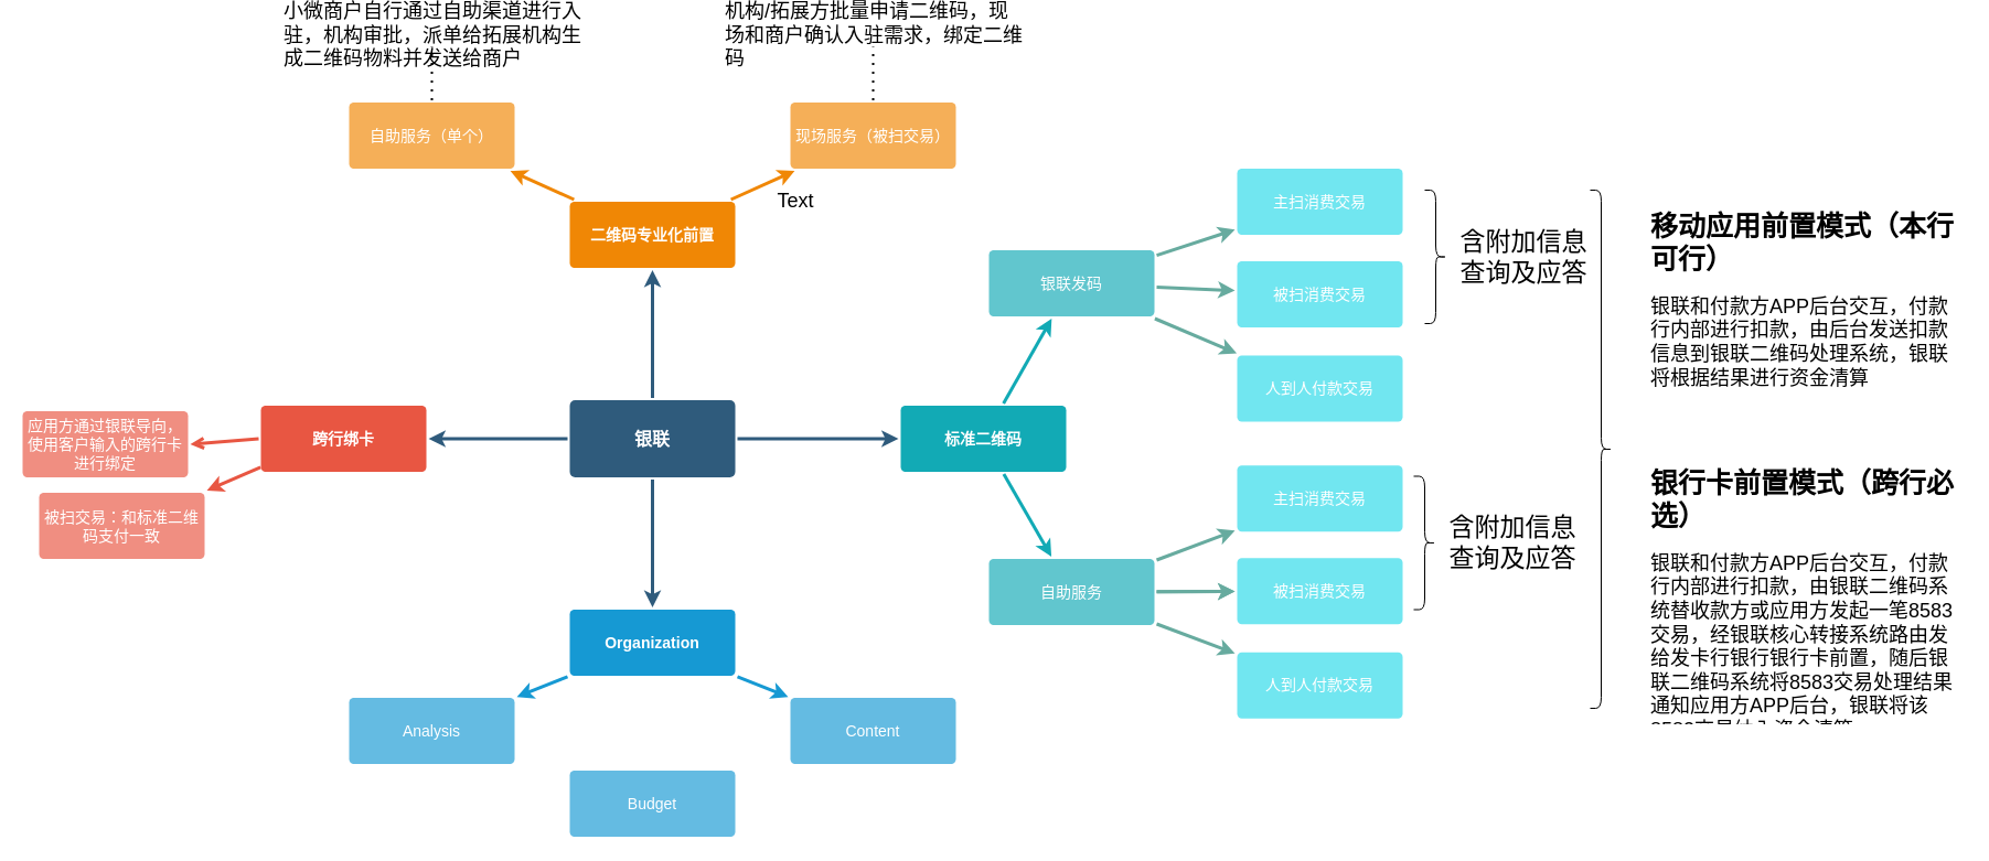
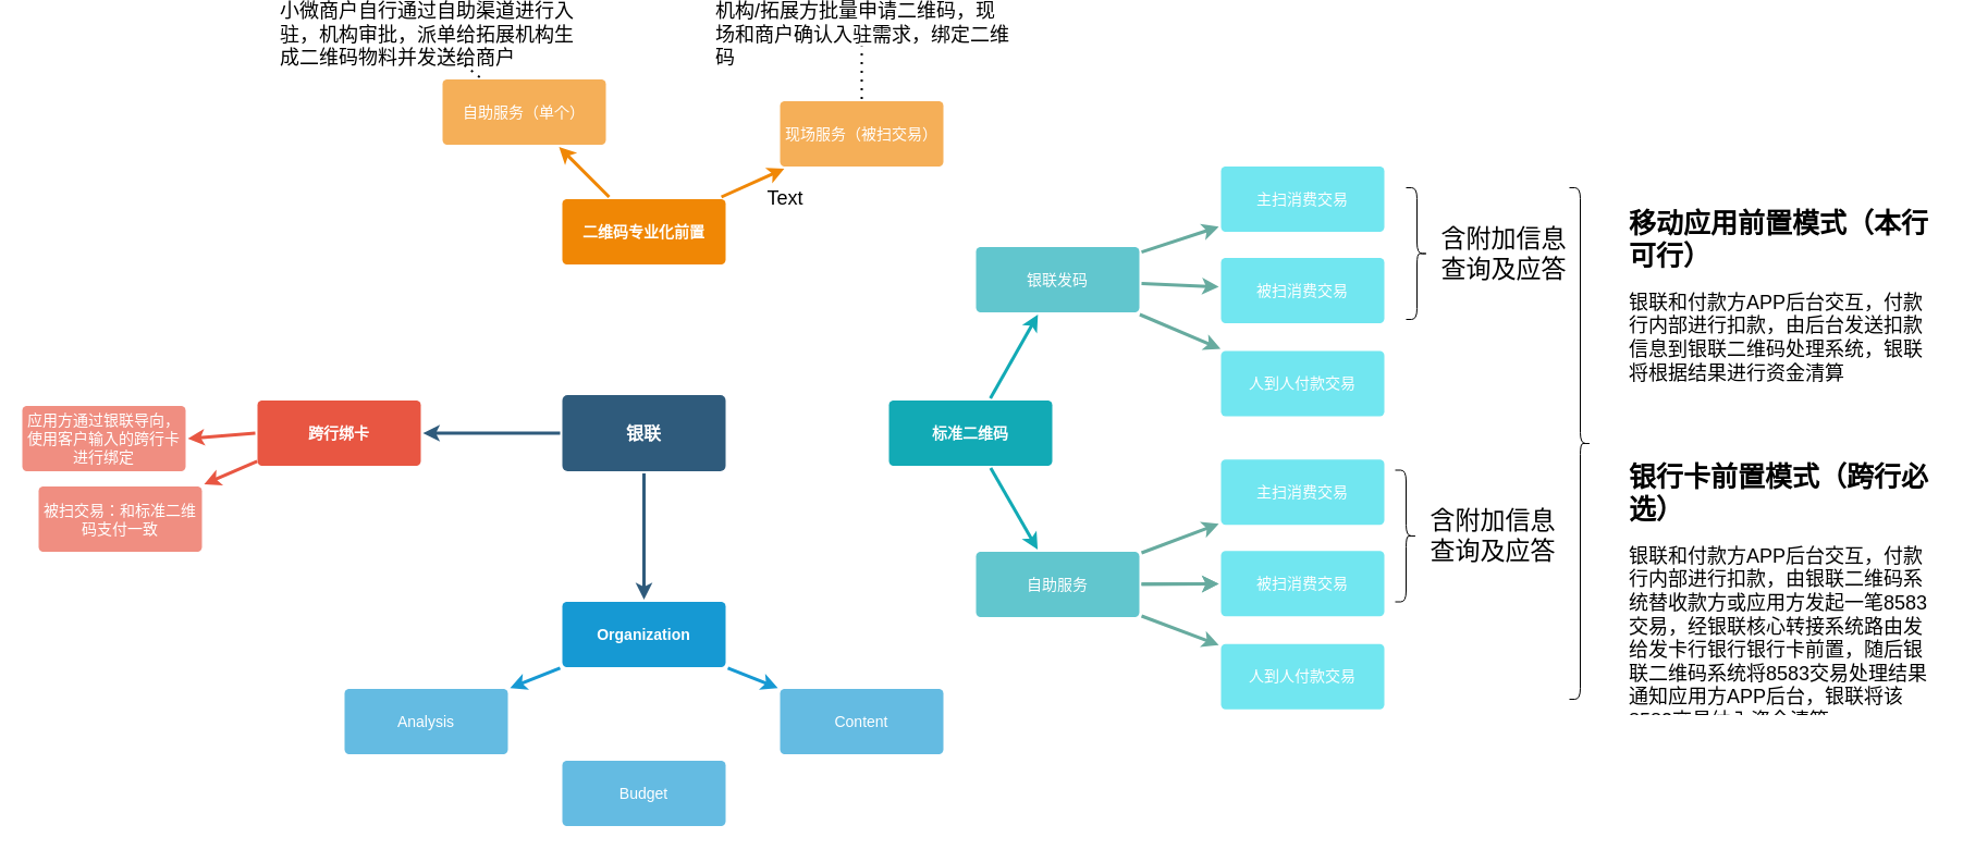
  <mxCell id="0" />
  <mxCell id="1" parent="0" />
- <mxCell id="2" value="" style="edgeStyle=none;rounded=0;jumpStyle=none;html=1;shadow=0;labelBackgroundColor=none;startArrow=none;startFill=0;endArrow=classic;endFill=1;jettySize=auto;orthogonalLoop=1;strokeColor=#2F5B7C;strokeWidth=3;fontFamily=Helvetica;fontSize=16;fontColor=#23445D;spacing=5;" parent="1" source="6" target="14" edge="1"><mxGeometry relative="1" as="geometry" /></mxCell>
- <mxCell id="3" value="" style="edgeStyle=none;rounded=0;jumpStyle=none;html=1;shadow=0;labelBackgroundColor=none;startArrow=none;startFill=0;endArrow=classic;endFill=1;jettySize=auto;orthogonalLoop=1;strokeColor=#2F5B7C;strokeWidth=3;fontFamily=Helvetica;fontSize=16;fontColor=#23445D;spacing=5;" parent="1" source="6" target="19" edge="1"><mxGeometry relative="1" as="geometry" /></mxCell>
  <mxCell id="4" value="" style="edgeStyle=none;rounded=0;jumpStyle=none;html=1;shadow=0;labelBackgroundColor=none;startArrow=none;startFill=0;endArrow=classic;endFill=1;jettySize=auto;orthogonalLoop=1;strokeColor=#2F5B7C;strokeWidth=3;fontFamily=Helvetica;fontSize=16;fontColor=#23445D;spacing=5;" parent="1" source="6" target="10" edge="1"><mxGeometry relative="1" as="geometry" /></mxCell>
  <mxCell id="5" value="" style="edgeStyle=none;rounded=0;jumpStyle=none;html=1;shadow=0;labelBackgroundColor=none;startArrow=none;startFill=0;endArrow=classic;endFill=1;jettySize=auto;orthogonalLoop=1;strokeColor=#2F5B7C;strokeWidth=3;fontFamily=Helvetica;fontSize=16;fontColor=#23445D;spacing=5;" parent="1" source="6" target="7" edge="1"><mxGeometry relative="1" as="geometry" /></mxCell>
  <mxCell id="6" value="银联" style="rounded=1;whiteSpace=wrap;html=1;shadow=0;labelBackgroundColor=none;strokeColor=none;strokeWidth=3;fillColor=#2F5B7C;fontFamily=Helvetica;fontSize=16;fontColor=#FFFFFF;align=center;fontStyle=1;spacing=5;arcSize=7;perimeterSpacing=2;" parent="1" vertex="1"><mxGeometry x="516" y="360.5" width="150" height="70" as="geometry" /></mxCell>
  <mxCell id="7" value="跨行绑卡" style="rounded=1;whiteSpace=wrap;html=1;shadow=0;labelBackgroundColor=none;strokeColor=none;strokeWidth=3;fillColor=#e85642;fontFamily=Helvetica;fontSize=14;fontColor=#FFFFFF;align=center;spacing=5;fontStyle=1;arcSize=7;perimeterSpacing=2;" parent="1" vertex="1"><mxGeometry x="236" y="365.5" width="150" height="60" as="geometry" /></mxCell>
  <mxCell id="8" value="" style="edgeStyle=none;rounded=0;jumpStyle=none;html=1;shadow=0;labelBackgroundColor=none;startArrow=none;startFill=0;endArrow=classic;endFill=1;jettySize=auto;orthogonalLoop=1;strokeColor=#1699D3;strokeWidth=3;fontFamily=Helvetica;fontSize=14;fontColor=#FFFFFF;spacing=5;" parent="1" source="10" target="13" edge="1"><mxGeometry relative="1" as="geometry" /></mxCell>
  <mxCell id="9" value="" style="edgeStyle=none;rounded=0;jumpStyle=none;html=1;shadow=0;labelBackgroundColor=none;startArrow=none;startFill=0;endArrow=classic;endFill=1;jettySize=auto;orthogonalLoop=1;strokeColor=#1699D3;strokeWidth=3;fontFamily=Helvetica;fontSize=14;fontColor=#FFFFFF;spacing=5;" parent="1" source="10" target="11" edge="1"><mxGeometry relative="1" as="geometry" /></mxCell>
  <mxCell id="10" value="Organization" style="rounded=1;whiteSpace=wrap;html=1;shadow=0;labelBackgroundColor=none;strokeColor=none;strokeWidth=3;fillColor=#1699d3;fontFamily=Helvetica;fontSize=14;fontColor=#FFFFFF;align=center;spacing=5;fontStyle=1;arcSize=7;perimeterSpacing=2;" parent="1" vertex="1"><mxGeometry x="516" y="550.5" width="150" height="60" as="geometry" /></mxCell>
  <mxCell id="11" value="Content" style="rounded=1;whiteSpace=wrap;html=1;shadow=0;labelBackgroundColor=none;strokeColor=none;strokeWidth=3;fillColor=#64bbe2;fontFamily=Helvetica;fontSize=14;fontColor=#FFFFFF;align=center;spacing=5;arcSize=7;perimeterSpacing=2;" parent="1" vertex="1"><mxGeometry x="716" y="630.5" width="150" height="60" as="geometry" /></mxCell>
  <mxCell id="12" value="Budget" style="rounded=1;whiteSpace=wrap;html=1;shadow=0;labelBackgroundColor=none;strokeColor=none;strokeWidth=3;fillColor=#64bbe2;fontFamily=Helvetica;fontSize=14;fontColor=#FFFFFF;align=center;spacing=5;arcSize=7;perimeterSpacing=2;" parent="1" vertex="1"><mxGeometry x="516" y="696.5" width="150" height="60" as="geometry" /></mxCell>
  <mxCell id="13" value="Analysis" style="rounded=1;whiteSpace=wrap;html=1;shadow=0;labelBackgroundColor=none;strokeColor=none;strokeWidth=3;fillColor=#64bbe2;fontFamily=Helvetica;fontSize=14;fontColor=#FFFFFF;align=center;spacing=5;arcSize=7;perimeterSpacing=2;" parent="1" vertex="1"><mxGeometry x="316" y="630.5" width="150" height="60" as="geometry" /></mxCell>
  <mxCell id="14" value="二维码专业化前置" style="rounded=1;whiteSpace=wrap;html=1;shadow=0;labelBackgroundColor=none;strokeColor=none;strokeWidth=3;fillColor=#F08705;fontFamily=Helvetica;fontSize=14;fontColor=#FFFFFF;align=center;spacing=5;fontStyle=1;arcSize=7;perimeterSpacing=2;" parent="1" vertex="1"><mxGeometry x="516" y="180.5" width="150" height="60" as="geometry" /></mxCell>
  <mxCell id="15" value="现场服务（被扫交易）" style="rounded=1;whiteSpace=wrap;html=1;shadow=0;labelBackgroundColor=none;strokeColor=none;strokeWidth=3;fillColor=#f5af58;fontFamily=Helvetica;fontSize=14;fontColor=#FFFFFF;align=center;spacing=5;arcSize=7;perimeterSpacing=2;" parent="1" vertex="1"><mxGeometry x="716" y="90.5" width="150" height="60" as="geometry" /></mxCell>
  <mxCell id="16" value="" style="edgeStyle=none;rounded=0;jumpStyle=none;html=1;shadow=0;labelBackgroundColor=none;startArrow=none;startFill=0;endArrow=classic;endFill=1;jettySize=auto;orthogonalLoop=1;strokeColor=#F08705;strokeWidth=3;fontFamily=Helvetica;fontSize=14;fontColor=#FFFFFF;spacing=5;" parent="1" source="14" target="15" edge="1"><mxGeometry relative="1" as="geometry" /></mxCell>
- <mxCell id="17" value="自助服务（单个）" style="rounded=1;whiteSpace=wrap;html=1;shadow=0;labelBackgroundColor=none;strokeColor=none;strokeWidth=3;fillColor=#f5af58;fontFamily=Helvetica;fontSize=14;fontColor=#FFFFFF;align=center;spacing=5;arcSize=7;perimeterSpacing=2;" parent="1" vertex="1"><mxGeometry x="316" y="90.5" width="150" height="60" as="geometry" /></mxCell>
+ <mxCell id="17" value="自助服务（单个）" style="rounded=1;whiteSpace=wrap;html=1;shadow=0;labelBackgroundColor=none;strokeColor=none;strokeWidth=3;fillColor=#f5af58;fontFamily=Helvetica;fontSize=14;fontColor=#FFFFFF;align=center;spacing=5;arcSize=7;perimeterSpacing=2;" parent="1" vertex="1"><mxGeometry x="406" y="70.5" width="150" height="60" as="geometry" /></mxCell>
  <mxCell id="18" value="" style="edgeStyle=none;rounded=0;jumpStyle=none;html=1;shadow=0;labelBackgroundColor=none;startArrow=none;startFill=0;endArrow=classic;endFill=1;jettySize=auto;orthogonalLoop=1;strokeColor=#F08705;strokeWidth=3;fontFamily=Helvetica;fontSize=14;fontColor=#FFFFFF;spacing=5;" parent="1" source="14" target="17" edge="1"><mxGeometry relative="1" as="geometry" /></mxCell>
  <mxCell id="19" value="标准二维码" style="rounded=1;whiteSpace=wrap;html=1;shadow=0;labelBackgroundColor=none;strokeColor=none;strokeWidth=3;fillColor=#12aab5;fontFamily=Helvetica;fontSize=14;fontColor=#FFFFFF;align=center;spacing=5;fontStyle=1;arcSize=7;perimeterSpacing=2;" parent="1" vertex="1"><mxGeometry x="816" y="365.5" width="150" height="60" as="geometry" /></mxCell>
  <mxCell id="20" value="" style="edgeStyle=none;rounded=0;orthogonalLoop=1;jettySize=auto;html=1;strokeColor=#67AB9F;strokeWidth=3;" parent="1" source="21" target="29" edge="1"><mxGeometry relative="1" as="geometry" /></mxCell>
  <mxCell id="21" value="自助服务" style="rounded=1;whiteSpace=wrap;html=1;shadow=0;labelBackgroundColor=none;strokeColor=none;strokeWidth=3;fillColor=#61c6ce;fontFamily=Helvetica;fontSize=14;fontColor=#FFFFFF;align=center;spacing=5;fontStyle=0;arcSize=7;perimeterSpacing=2;" parent="1" vertex="1"><mxGeometry x="896" y="504.5" width="150" height="60" as="geometry" /></mxCell>
  <mxCell id="22" value="" style="edgeStyle=none;rounded=1;jumpStyle=none;html=1;shadow=0;labelBackgroundColor=none;startArrow=none;startFill=0;jettySize=auto;orthogonalLoop=1;strokeColor=#12AAB5;strokeWidth=3;fontFamily=Helvetica;fontSize=14;fontColor=#FFFFFF;spacing=5;fontStyle=1;fillColor=#b0e3e6;" parent="1" source="19" target="21" edge="1"><mxGeometry relative="1" as="geometry" /></mxCell>
  <mxCell id="23" value="银联发码" style="rounded=1;whiteSpace=wrap;html=1;shadow=0;labelBackgroundColor=none;strokeColor=none;strokeWidth=3;fillColor=#61c6ce;fontFamily=Helvetica;fontSize=14;fontColor=#FFFFFF;align=center;spacing=5;fontStyle=0;arcSize=7;perimeterSpacing=2;" parent="1" vertex="1"><mxGeometry x="896" y="224.5" width="150" height="60" as="geometry" /></mxCell>
  <mxCell id="24" value="" style="edgeStyle=none;rounded=1;jumpStyle=none;html=1;shadow=0;labelBackgroundColor=none;startArrow=none;startFill=0;jettySize=auto;orthogonalLoop=1;strokeColor=#12AAB5;strokeWidth=3;fontFamily=Helvetica;fontSize=14;fontColor=#FFFFFF;spacing=5;fontStyle=1;fillColor=#b0e3e6;" parent="1" source="19" target="23" edge="1"><mxGeometry relative="1" as="geometry" /></mxCell>
  <mxCell id="25" value="主扫消费交易" style="rounded=1;whiteSpace=wrap;html=1;shadow=0;labelBackgroundColor=none;strokeColor=none;strokeWidth=3;fontFamily=Helvetica;fontSize=14;fontColor=#FFFFFF;align=center;spacing=5;fontStyle=0;arcSize=7;perimeterSpacing=2;fillColor=#71E6F0;" parent="1" vertex="1"><mxGeometry x="1121" y="150.5" width="150" height="60" as="geometry" /></mxCell>
  <mxCell id="26" value="被扫消费交易" style="rounded=1;whiteSpace=wrap;html=1;shadow=0;labelBackgroundColor=none;strokeColor=none;strokeWidth=3;fontFamily=Helvetica;fontSize=14;fontColor=#FFFFFF;align=center;spacing=5;fontStyle=0;arcSize=7;perimeterSpacing=2;fillColor=#71E6F0;" parent="1" vertex="1"><mxGeometry x="1121" y="234.5" width="150" height="60" as="geometry" /></mxCell>
  <mxCell id="27" value="人到人付款交易" style="rounded=1;whiteSpace=wrap;html=1;shadow=0;labelBackgroundColor=none;strokeColor=none;strokeWidth=3;fontFamily=Helvetica;fontSize=14;fontColor=#FFFFFF;align=center;spacing=5;fontStyle=0;arcSize=7;perimeterSpacing=2;fillColor=#71E6F0;" parent="1" vertex="1"><mxGeometry x="1121" y="320" width="150" height="60" as="geometry" /></mxCell>
  <mxCell id="28" value="主扫消费交易" style="rounded=1;whiteSpace=wrap;html=1;shadow=0;labelBackgroundColor=none;strokeColor=none;strokeWidth=3;fontFamily=Helvetica;fontSize=14;fontColor=#FFFFFF;align=center;spacing=5;fontStyle=0;arcSize=7;perimeterSpacing=2;fillColor=#71E6F0;" parent="1" vertex="1"><mxGeometry x="1121" y="419.75" width="150" height="60" as="geometry" /></mxCell>
  <mxCell id="29" value="被扫消费交易" style="rounded=1;whiteSpace=wrap;html=1;shadow=0;labelBackgroundColor=none;strokeColor=none;strokeWidth=3;fontFamily=Helvetica;fontSize=14;fontColor=#FFFFFF;align=center;spacing=5;fontStyle=0;arcSize=7;perimeterSpacing=2;fillColor=#71E6F0;" parent="1" vertex="1"><mxGeometry x="1121" y="503.75" width="150" height="60" as="geometry" /></mxCell>
  <mxCell id="30" value="人到人付款交易" style="rounded=1;whiteSpace=wrap;html=1;shadow=0;labelBackgroundColor=none;strokeColor=none;strokeWidth=3;fontFamily=Helvetica;fontSize=14;fontColor=#FFFFFF;align=center;spacing=5;fontStyle=0;arcSize=7;perimeterSpacing=2;fillColor=#71E6F0;" parent="1" vertex="1"><mxGeometry x="1121" y="589.25" width="150" height="60" as="geometry" /></mxCell>
  <mxCell id="31" value="" style="endArrow=classic;html=1;strokeWidth=3;strokeColor=#67AB9F;" parent="1" source="23" target="25" edge="1"><mxGeometry width="50" height="50" relative="1" as="geometry"><mxPoint x="1011" y="450" as="sourcePoint" /><mxPoint x="1061" y="400" as="targetPoint" /></mxGeometry></mxCell>
  <mxCell id="32" value="" style="endArrow=classic;html=1;strokeWidth=3;strokeColor=#67AB9F;" parent="1" source="23" target="26" edge="1"><mxGeometry width="50" height="50" relative="1" as="geometry"><mxPoint x="1058" y="239.176" as="sourcePoint" /><mxPoint x="1129" y="215.824" as="targetPoint" /></mxGeometry></mxCell>
  <mxCell id="33" value="" style="endArrow=classic;html=1;strokeWidth=3;strokeColor=#67AB9F;" parent="1" source="23" target="27" edge="1"><mxGeometry width="50" height="50" relative="1" as="geometry"><mxPoint x="1058" y="267.922" as="sourcePoint" /><mxPoint x="1129" y="271.078" as="targetPoint" /></mxGeometry></mxCell>
  <mxCell id="34" value="" style="endArrow=classic;html=1;strokeWidth=3;strokeColor=#67AB9F;" parent="1" source="21" target="28" edge="1"><mxGeometry width="50" height="50" relative="1" as="geometry"><mxPoint x="1048.39" y="503.356" as="sourcePoint" /><mxPoint x="1119.39" y="480.004" as="targetPoint" /></mxGeometry></mxCell>
  <mxCell id="35" value="" style="endArrow=classic;html=1;strokeWidth=3;strokeColor=#67AB9F;" parent="1" source="21" target="29" edge="1"><mxGeometry width="50" height="50" relative="1" as="geometry"><mxPoint x="1048.39" y="532.102" as="sourcePoint" /><mxPoint x="1119.39" y="535.258" as="targetPoint" /></mxGeometry></mxCell>
  <mxCell id="36" value="" style="endArrow=classic;html=1;strokeWidth=3;strokeColor=#67AB9F;" parent="1" source="21" target="30" edge="1"><mxGeometry width="50" height="50" relative="1" as="geometry"><mxPoint x="1046.783" y="560.68" as="sourcePoint" /><mxPoint x="1120.997" y="592.18" as="targetPoint" /></mxGeometry></mxCell>
  <mxCell id="37" value="&lt;h1 style=&quot;font-size: 25px&quot;&gt;移动应用前置模式（本行可行）&lt;/h1&gt;&lt;p style=&quot;font-size: 18px&quot;&gt;银联和付款方APP后台交互，付款行内部进行扣款，由后台发送扣款信息到银联二维码处理系统，银联将根据结果进行资金清算&lt;/p&gt;" style="text;html=1;strokeColor=none;fillColor=none;spacing=5;spacingTop=-20;whiteSpace=wrap;overflow=hidden;rounded=0;fontSize=18;" parent="1" vertex="1"><mxGeometry x="1491" y="180.5" width="290" height="170" as="geometry" /></mxCell>
  <mxCell id="38" value="&lt;h1 style=&quot;font-size: 25px&quot;&gt;银行卡前置模式（跨行必选）&lt;/h1&gt;&lt;p style=&quot;font-size: 18px&quot;&gt;银联和付款方APP后台交互，付款行内部进行扣款，由银联二维码系统替收款方或应用方发起一笔8583交易，经银联核心转接系统路由发给发卡行银行银行卡前置，随后银联二维码系统将8583交易处理结果通知应用方APP后台，银联将该8583交易纳入资金清算&lt;/p&gt;" style="text;html=1;strokeColor=none;fillColor=none;spacing=5;spacingTop=-20;whiteSpace=wrap;overflow=hidden;rounded=0;fontSize=18;" parent="1" vertex="1"><mxGeometry x="1491" y="414.25" width="290" height="240.5" as="geometry" /></mxCell>
  <mxCell id="39" value="" style="shape=curlyBracket;whiteSpace=wrap;html=1;rounded=1;flipH=1;fontSize=18;fillColor=#71E6F0;" parent="1" vertex="1"><mxGeometry x="1441" y="170" width="20" height="470" as="geometry" /></mxCell>
  <mxCell id="40" value="Text" style="text;html=1;strokeColor=none;fillColor=none;align=center;verticalAlign=middle;whiteSpace=wrap;rounded=0;fontSize=18;" parent="1" vertex="1"><mxGeometry x="701" y="170" width="40" height="20" as="geometry" /></mxCell>
  <mxCell id="41" value="小微商户自行通过自助渠道进行入驻，机构审批，派单给拓展机构生成二维码物料并发送给商户" style="text;html=1;strokeColor=none;fillColor=none;align=left;verticalAlign=middle;whiteSpace=wrap;rounded=0;fontSize=18;labelPosition=center;verticalLabelPosition=middle;dashed=1;dashPattern=1 1;strokeWidth=4;" parent="1" vertex="1"><mxGeometry x="254.75" y="20" width="272.5" height="20" as="geometry" /></mxCell>
  <mxCell id="42" value="" style="endArrow=none;dashed=1;html=1;dashPattern=1 3;strokeWidth=2;fontSize=18;" parent="1" source="17" target="41" edge="1"><mxGeometry width="50" height="50" relative="1" as="geometry"><mxPoint x="691" y="160" as="sourcePoint" /><mxPoint x="341" y="70" as="targetPoint" /></mxGeometry></mxCell>
  <mxCell id="43" value="机构/拓展方批量申请二维码，现场和商户确认入驻需求，绑定二维码" style="text;html=1;strokeColor=none;fillColor=none;align=left;verticalAlign=middle;whiteSpace=wrap;rounded=0;fontSize=18;labelPosition=center;verticalLabelPosition=middle;" parent="1" vertex="1"><mxGeometry x="654.75" y="20" width="272.5" height="20" as="geometry" /></mxCell>
  <mxCell id="44" value="" style="endArrow=none;dashed=1;html=1;dashPattern=1 3;strokeWidth=2;fontSize=18;" parent="1" source="15" edge="1"><mxGeometry width="50" height="50" relative="1" as="geometry"><mxPoint x="791" y="88.5" as="sourcePoint" /><mxPoint x="791" y="40" as="targetPoint" /></mxGeometry></mxCell>
  <mxCell id="45" value="应用方通过银联导向，使用客户输入的跨行卡进行绑定" style="rounded=1;whiteSpace=wrap;html=1;shadow=0;labelBackgroundColor=none;strokeColor=none;strokeWidth=3;fillColor=#f08e81;fontFamily=Helvetica;fontSize=14;fontColor=#FFFFFF;align=center;spacing=5;fontStyle=0;arcSize=7;perimeterSpacing=2;" vertex="1" parent="1"><mxGeometry x="20" y="370.5" width="150" height="60" as="geometry" /></mxCell>
  <mxCell id="46" value="被扫交易：和标准二维码支付一致" style="rounded=1;whiteSpace=wrap;html=1;shadow=0;labelBackgroundColor=none;strokeColor=none;strokeWidth=3;fillColor=#f08e81;fontFamily=Helvetica;fontSize=14;fontColor=#FFFFFF;align=center;spacing=5;fontStyle=0;arcSize=7;perimeterSpacing=2;" vertex="1" parent="1"><mxGeometry x="35" y="444.5" width="150" height="60" as="geometry" /></mxCell>
- <mxCell id="47" value="" style="edgeStyle=none;rounded=1;jumpStyle=none;html=1;shadow=0;labelBackgroundColor=none;startArrow=none;startFill=0;jettySize=auto;orthogonalLoop=1;strokeColor=#E85642;strokeWidth=3;fontFamily=Helvetica;fontSize=14;fontColor=#FFFFFF;spacing=5;fontStyle=1;fillColor=#b0e3e6;exitX=0;exitY=0.5;exitDx=0;exitDy=0;entryX=1;entryY=0.5;entryDx=0;entryDy=0;endArrow=open;" edge="1" parent="1" source="7" target="45"><mxGeometry relative="1" as="geometry"><mxPoint x="244" y="374.47" as="sourcePoint" /><mxPoint x="197" y="355.53" as="targetPoint" /></mxGeometry></mxCell>
+ <mxCell id="47" value="" style="edgeStyle=none;rounded=1;jumpStyle=none;html=1;shadow=0;labelBackgroundColor=none;startArrow=none;startFill=0;jettySize=auto;orthogonalLoop=1;strokeColor=#E85642;strokeWidth=3;fontFamily=Helvetica;fontSize=14;fontColor=#FFFFFF;spacing=5;fontStyle=1;fillColor=#b0e3e6;exitX=0;exitY=0.5;exitDx=0;exitDy=0;entryX=1;entryY=0.5;entryDx=0;entryDy=0;" edge="1" parent="1" source="7" target="45"><mxGeometry relative="1" as="geometry"><mxPoint x="244" y="374.47" as="sourcePoint" /><mxPoint x="197" y="355.53" as="targetPoint" /></mxGeometry></mxCell>
  <mxCell id="48" value="" style="edgeStyle=none;rounded=1;jumpStyle=none;html=1;shadow=0;labelBackgroundColor=none;startArrow=none;startFill=0;jettySize=auto;orthogonalLoop=1;strokeColor=#E85642;strokeWidth=3;fontFamily=Helvetica;fontSize=14;fontColor=#FFFFFF;spacing=5;fontStyle=1;fillColor=#b0e3e6;exitX=0.011;exitY=0.904;exitDx=0;exitDy=0;entryX=1;entryY=0;entryDx=0;entryDy=0;exitPerimeter=0;" edge="1" parent="1" source="7" target="46"><mxGeometry relative="1" as="geometry"><mxPoint x="244" y="405.5" as="sourcePoint" /><mxPoint x="197" y="415" as="targetPoint" /></mxGeometry></mxCell>
  <mxCell id="49" value="" style="shape=curlyBracket;whiteSpace=wrap;html=1;rounded=1;flipH=1;fontSize=18;fillColor=#71E6F0;" vertex="1" parent="1"><mxGeometry x="1291" y="170" width="20" height="121" as="geometry" /></mxCell>
  <mxCell id="50" value="含附加信息查询及应答" style="text;html=1;strokeColor=none;fillColor=none;align=center;verticalAlign=middle;whiteSpace=wrap;rounded=0;fontSize=23;" vertex="1" parent="1"><mxGeometry x="1321" y="200.75" width="120" height="59.5" as="geometry" /></mxCell>
  <mxCell id="51" value="" style="shape=curlyBracket;whiteSpace=wrap;html=1;rounded=1;flipH=1;fontSize=18;fillColor=#71E6F0;" vertex="1" parent="1"><mxGeometry x="1281" y="429.5" width="20" height="121" as="geometry" /></mxCell>
  <mxCell id="52" value="含附加信息查询及应答" style="text;html=1;strokeColor=none;fillColor=none;align=center;verticalAlign=middle;whiteSpace=wrap;rounded=0;fontSize=23;" vertex="1" parent="1"><mxGeometry x="1311" y="460.25" width="120" height="59.5" as="geometry" /></mxCell>
